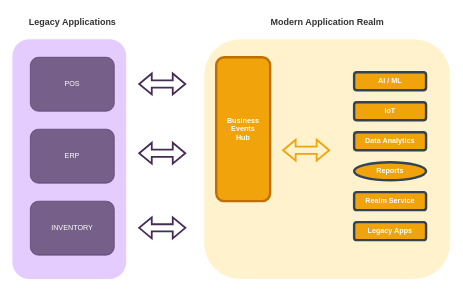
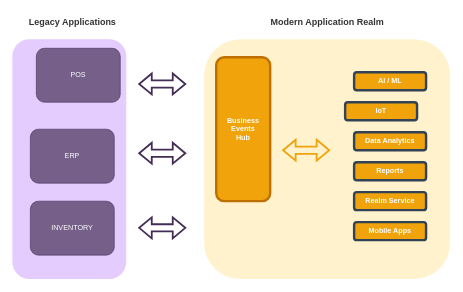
  <mxCell id="0" />
  <mxCell id="1" parent="0" />
  <mxCell id="2" value="" style="rounded=1;whiteSpace=wrap;html=1;strokeWidth=2;fillColor=#E5CCFF;strokeColor=none;" vertex="1" parent="1"><mxGeometry x="20" y="65" width="190" height="400" as="geometry" /></mxCell>
  <mxCell id="3" value="" style="rounded=1;whiteSpace=wrap;html=1;strokeWidth=2;fillColor=#FFF2CC;strokeColor=none;" vertex="1" parent="1"><mxGeometry x="340" y="65" width="410" height="400" as="geometry" /></mxCell>
- <mxCell id="4" value="POS" style="rounded=1;whiteSpace=wrap;html=1;fillColor=#76608a;strokeColor=#432D57;fontColor=#ffffff;" vertex="1" parent="1"><mxGeometry x="50" y="95" width="140" height="90" as="geometry" /></mxCell>
+ <mxCell id="4" value="POS" style="rounded=1;whiteSpace=wrap;html=1;fillColor=#76608a;strokeColor=#432D57;fontColor=#ffffff;" vertex="1" parent="1"><mxGeometry x="60" y="80" width="140" height="90" as="geometry" /></mxCell>
  <mxCell id="5" value="ERP" style="rounded=1;whiteSpace=wrap;html=1;fillColor=#76608a;strokeColor=#432D57;fontColor=#ffffff;" vertex="1" parent="1"><mxGeometry x="50" y="215" width="140" height="90" as="geometry" /></mxCell>
  <mxCell id="6" value="INVENTORY" style="rounded=1;whiteSpace=wrap;html=1;fillColor=#76608a;strokeColor=#432D57;fontColor=#ffffff;" vertex="1" parent="1"><mxGeometry x="50" y="335" width="140" height="90" as="geometry" /></mxCell>
  <mxCell id="7" value="Business Events &lt;br&gt;Hub" style="rounded=1;whiteSpace=wrap;html=1;fillColor=#f0a30a;strokeColor=#BD7000;fontColor=#FFFFFF;fontStyle=1;strokeWidth=4;" vertex="1" parent="1"><mxGeometry x="360" y="95" width="90" height="240" as="geometry" /></mxCell>
  <mxCell id="8" value="" style="shape=flexArrow;endArrow=classic;startArrow=classic;html=1;rounded=0;fillColor=none;strokeColor=#432D57;strokeWidth=3;" edge="1" parent="1"><mxGeometry width="100" height="100" relative="1" as="geometry"><mxPoint x="230" y="255" as="sourcePoint" /><mxPoint x="310" y="255" as="targetPoint" /></mxGeometry></mxCell>
  <mxCell id="9" value="" style="shape=flexArrow;endArrow=classic;startArrow=classic;html=1;rounded=0;fillColor=none;strokeColor=#432D57;strokeWidth=3;" edge="1" parent="1"><mxGeometry width="100" height="100" relative="1" as="geometry"><mxPoint x="230" y="379.5" as="sourcePoint" /><mxPoint x="310" y="379.5" as="targetPoint" /></mxGeometry></mxCell>
  <mxCell id="10" value="" style="shape=flexArrow;endArrow=classic;startArrow=classic;html=1;rounded=0;fillColor=none;strokeColor=#432D57;strokeWidth=3;" edge="1" parent="1"><mxGeometry width="100" height="100" relative="1" as="geometry"><mxPoint x="230" y="139.5" as="sourcePoint" /><mxPoint x="310" y="139.5" as="targetPoint" /></mxGeometry></mxCell>
  <mxCell id="11" value="" style="shape=flexArrow;endArrow=classic;startArrow=classic;html=1;rounded=0;fillColor=none;strokeColor=#F0A30A;strokeWidth=3;" edge="1" parent="1"><mxGeometry width="100" height="100" relative="1" as="geometry"><mxPoint x="470" y="250" as="sourcePoint" /><mxPoint x="550" y="250" as="targetPoint" /></mxGeometry></mxCell>
  <mxCell id="12" value="AI / ML" style="rounded=1;whiteSpace=wrap;html=1;fillColor=#F0A30A;strokeColor=#314354;fontColor=#ffffff;fontStyle=1;strokeWidth=4;" vertex="1" parent="1"><mxGeometry x="590" y="120" width="120" height="30" as="geometry" /></mxCell>
- <mxCell id="13" value="IoT" style="rounded=1;whiteSpace=wrap;html=1;fillColor=#F0A30A;strokeColor=#314354;fontColor=#ffffff;fontStyle=1;strokeWidth=4;" vertex="1" parent="1"><mxGeometry x="590" y="170" width="120" height="30" as="geometry" /></mxCell>
+ <mxCell id="13" value="IoT" style="rounded=1;whiteSpace=wrap;html=1;fillColor=#F0A30A;strokeColor=#314354;fontColor=#ffffff;fontStyle=1;strokeWidth=4;" vertex="1" parent="1"><mxGeometry x="575" y="170" width="120" height="30" as="geometry" /></mxCell>
  <mxCell id="14" value="Data Analytics" style="rounded=1;whiteSpace=wrap;html=1;fillColor=#F0A30A;strokeColor=#314354;fontColor=#ffffff;fontStyle=1;strokeWidth=4;" vertex="1" parent="1"><mxGeometry x="590" y="220" width="120" height="30" as="geometry" /></mxCell>
- <mxCell id="15" value="Reports" style="ellipse;whiteSpace=wrap;html=1;fillColor=#F0A30A;strokeColor=#314354;fontColor=#ffffff;fontStyle=1;strokeWidth=4;" vertex="1" parent="1"><mxGeometry x="590" y="270" width="120" height="30" as="geometry" /></mxCell>
+ <mxCell id="15" value="Reports" style="rounded=1;whiteSpace=wrap;html=1;fillColor=#F0A30A;strokeColor=#314354;fontColor=#ffffff;fontStyle=1;strokeWidth=4;" vertex="1" parent="1"><mxGeometry x="590" y="270" width="120" height="30" as="geometry" /></mxCell>
  <mxCell id="16" value="Realm Service" style="rounded=1;whiteSpace=wrap;html=1;fillColor=#F0A30A;strokeColor=#314354;fontColor=#ffffff;fontStyle=1;strokeWidth=4;" vertex="1" parent="1"><mxGeometry x="590" y="320" width="120" height="30" as="geometry" /></mxCell>
- <mxCell id="17" value="Legacy Apps" style="rounded=1;whiteSpace=wrap;html=1;fillColor=#F0A30A;strokeColor=#314354;fontColor=#ffffff;fontStyle=1;strokeWidth=4;" vertex="1" parent="1"><mxGeometry x="590" y="370" width="120" height="30" as="geometry" /></mxCell>
+ <mxCell id="17" value="Mobile Apps" style="rounded=1;whiteSpace=wrap;html=1;fillColor=#F0A30A;strokeColor=#314354;fontColor=#ffffff;fontStyle=1;strokeWidth=4;" vertex="1" parent="1"><mxGeometry x="590" y="370" width="120" height="30" as="geometry" /></mxCell>
  <mxCell id="18" value="Modern Application Realm" style="text;html=1;align=center;verticalAlign=middle;resizable=0;points=[];autosize=1;strokeColor=none;fillColor=none;fontSize=15;fontColor=#333333;fontStyle=1" vertex="1" parent="1"><mxGeometry x="440" y="20" width="210" height="30" as="geometry" /></mxCell>
  <mxCell id="19" value="Legacy Applications" style="text;html=1;align=center;verticalAlign=middle;resizable=0;points=[];autosize=1;strokeColor=none;fillColor=none;fontSize=15;fontColor=#333333;fontStyle=1" vertex="1" parent="1"><mxGeometry x="35" y="20" width="170" height="30" as="geometry" /></mxCell>
